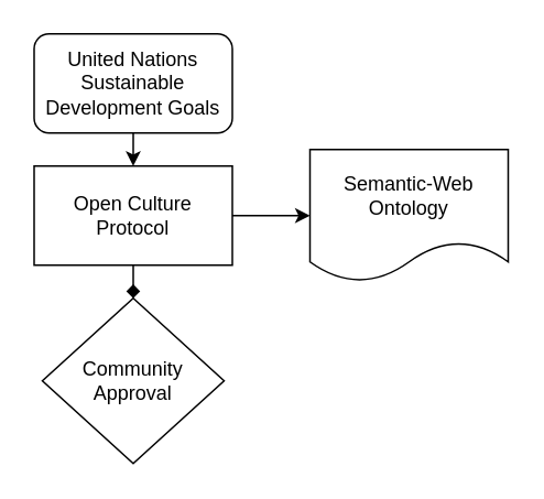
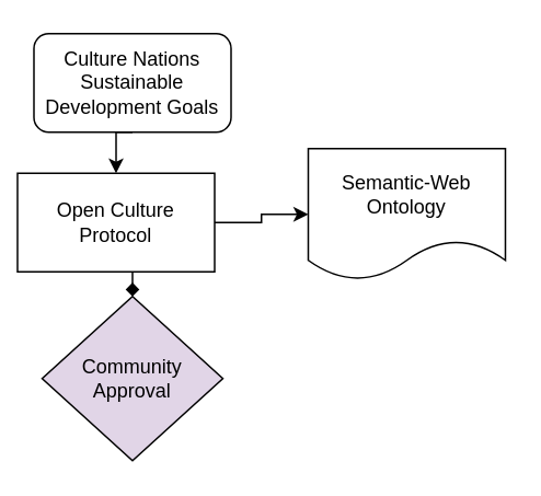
  <mxCell id="0" />
  <mxCell id="1" parent="0" />
  <mxCell id="2" style="edgeStyle=orthogonalEdgeStyle;rounded=0;orthogonalLoop=1;jettySize=auto;html=1;exitX=0.5;exitY=1;exitDx=0;exitDy=0;entryX=0.5;entryY=0;entryDx=0;entryDy=0;" edge="1" parent="1" source="3" target="6"><mxGeometry relative="1" as="geometry" /></mxCell>
- <mxCell id="3" value="United Nations Sustainable Development Goals" style="rounded=1;whiteSpace=wrap;html=1;" parent="1" vertex="1"><mxGeometry x="20" y="20" width="120" height="60" as="geometry" /></mxCell>
+ <mxCell id="3" value="Culture Nations Sustainable Development Goals" style="rounded=1;whiteSpace=wrap;html=1;" parent="1" vertex="1"><mxGeometry x="20" y="20" width="120" height="60" as="geometry" /></mxCell>
  <mxCell id="4" style="edgeStyle=orthogonalEdgeStyle;rounded=0;orthogonalLoop=1;jettySize=auto;html=1;exitX=0.5;exitY=1;exitDx=0;exitDy=0;entryX=0.5;entryY=0;entryDx=0;entryDy=0;endArrow=diamond;" edge="1" parent="1" source="6" target="8"><mxGeometry relative="1" as="geometry" /></mxCell>
  <mxCell id="5" style="edgeStyle=orthogonalEdgeStyle;rounded=0;orthogonalLoop=1;jettySize=auto;html=1;exitX=1;exitY=0.5;exitDx=0;exitDy=0;entryX=0;entryY=0.5;entryDx=0;entryDy=0;" edge="1" parent="1" source="6" target="7"><mxGeometry relative="1" as="geometry" /></mxCell>
- <mxCell id="6" value="Open Culture Protocol" style="rounded=0;whiteSpace=wrap;html=1;" vertex="1" parent="1"><mxGeometry x="20" y="100" width="120" height="60" as="geometry" /></mxCell>
+ <mxCell id="6" value="Open Culture Protocol" style="rounded=0;whiteSpace=wrap;html=1;" vertex="1" parent="1"><mxGeometry x="10" y="105" width="120" height="60" as="geometry" /></mxCell>
  <mxCell id="7" value="Semantic-Web Ontology" style="shape=document;whiteSpace=wrap;html=1;boundedLbl=1;" vertex="1" parent="1"><mxGeometry x="187" y="90" width="120" height="80" as="geometry" /></mxCell>
- <mxCell id="8" value="Community Approval" style="rhombus;whiteSpace=wrap;html=1;" vertex="1" parent="1"><mxGeometry x="25" y="180" width="110" height="100" as="geometry" /></mxCell>
+ <mxCell id="8" value="Community Approval" style="rhombus;whiteSpace=wrap;html=1;fillColor=#e1d5e7;" vertex="1" parent="1"><mxGeometry x="25" y="180" width="110" height="100" as="geometry" /></mxCell>
